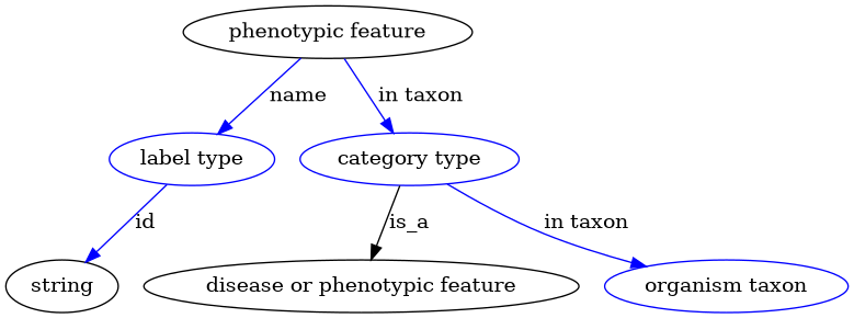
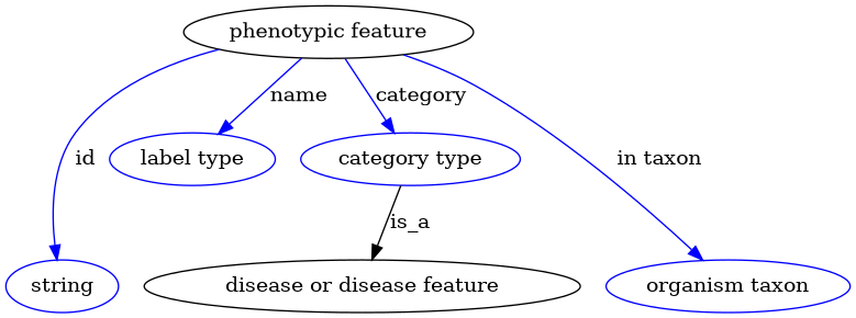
  digraph {
    node [color=blue]
    edge [color=blue style=solid]
    n1 [height=0.5 label="phenotypic feature" width=2.1304 color=""]
-   n2 [color=black height=0.5 label=string width=0.84854]
+   n2 [height=0.5 label=string width=0.84854]
    n3 [height=0.5 label="label type" width=1.2638]
    n4 [height=0.5 label="category type" width=1.6249]
    n5 [height=0.5 label="organism taxon" width=1.8234]
-   "disease or phenotypic feature" [height=0.5 width=3.1775 color=""]
-   n3 -> n2 [label=id]
+   "disease or phenotypic feature" [height=0.5 width=3.1775 label="disease or disease feature" color=""]
+   n1 -> n2 [label=id]
    n1 -> n3 [label=name]
-   n1 -> n4 [label="in taxon"]
-   n4 -> n5 [label="in taxon"]
+   n1 -> n4 [label=category]
+   n1 -> n5 [label="in taxon"]
    n4 -> "disease or phenotypic feature" [label=is_a color="" style=""]
  }
